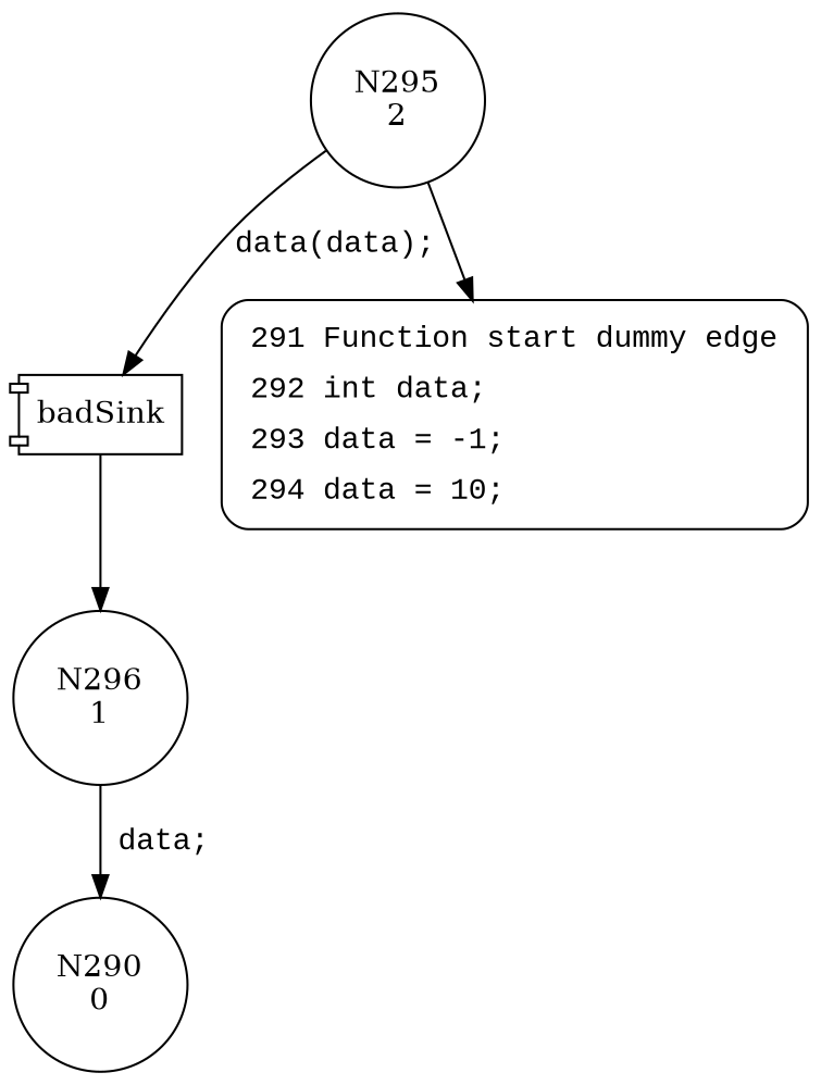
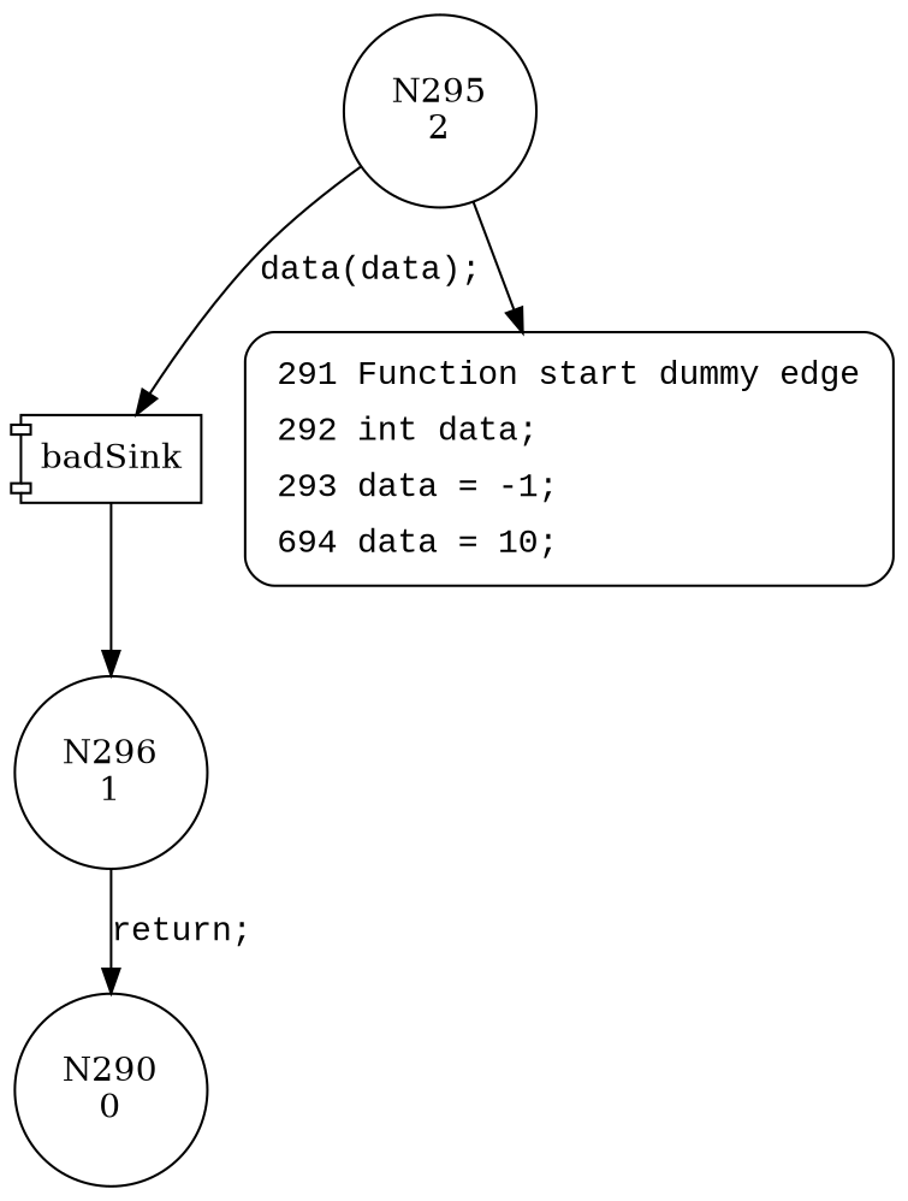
  digraph {
    node [shape=circle]
    edge [fontname="Courier New"]
    n1 [label="N295\n2"]
    n2 [label=badSink shape=component]
-   n3 [fillcolor=white fontname="Courier New" label=<<table border="0" cellborder="0" cellpadding="3" bgcolor="white"><tr><td align="right">291</td><td align="left">Function start dummy edge</td></tr><tr><td align="right">292</td><td align="left">int data;</td></tr><tr><td align="right">293</td><td align="left">data = -1;</td></tr><tr><td align="right">294</td><td align="left">data = 10;</td></tr></table>> penwidth=1 shape=Mrecord style="filled,bold"]
+   n3 [fillcolor=white fontname="Courier New" label=<<table border="0" cellborder="0" cellpadding="3" bgcolor="white"><tr><td align="right">291</td><td align="left">Function start dummy edge</td></tr><tr><td align="right">292</td><td align="left">int data;</td></tr><tr><td align="right">293</td><td align="left">data = -1;</td></tr><tr><td align="right">694</td><td align="left">data = 10;</td></tr></table>> penwidth=1 shape=Mrecord style="filled,bold"]
    n4 [label="N296\n1"]
    n5 [label="N290\n0"]
    n1 -> n2 [label="data(data);"]
    n1 -> n3 [fontname=""]
    n2 -> n4
-   n4 -> n5 [label="data;"]
+   n4 -> n5 [label="return;"]
  }
